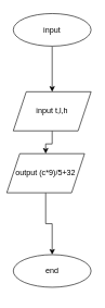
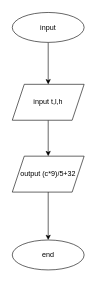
  <mxCell id="0" />
  <mxCell id="1" parent="0" />
  <mxCell id="2" style="edgeStyle=orthogonalEdgeStyle;rounded=0;orthogonalLoop=1;jettySize=auto;html=1;" edge="1" parent="1" source="3" target="6"><mxGeometry relative="1" as="geometry" /></mxCell>
  <mxCell id="3" value="input" style="ellipse;whiteSpace=wrap;html=1;" vertex="1" parent="1"><mxGeometry x="20" y="20" width="120" height="50" as="geometry" /></mxCell>
- <mxCell id="4" value="end" style="ellipse;whiteSpace=wrap;html=1;" vertex="1" parent="1"><mxGeometry x="20" y="390" width="120" height="50" as="geometry" /></mxCell>
+ <mxCell id="4" value="end" style="ellipse;whiteSpace=wrap;html=1;" vertex="1" parent="1"><mxGeometry x="20" y="400" width="120" height="50" as="geometry" /></mxCell>
  <mxCell id="5" style="edgeStyle=orthogonalEdgeStyle;rounded=0;orthogonalLoop=1;jettySize=auto;html=1;" edge="1" parent="1" source="6" target="8"><mxGeometry relative="1" as="geometry" /></mxCell>
  <mxCell id="6" value="input t,l,h" style="shape=parallelogram;perimeter=parallelogramPerimeter;whiteSpace=wrap;html=1;fixedSize=1;" vertex="1" parent="1"><mxGeometry x="20" y="140" width="120" height="60" as="geometry" /></mxCell>
  <mxCell id="7" style="edgeStyle=orthogonalEdgeStyle;rounded=0;orthogonalLoop=1;jettySize=auto;html=1;entryX=0.5;entryY=0;entryDx=0;entryDy=0;" edge="1" parent="1" source="8" target="4"><mxGeometry relative="1" as="geometry" /></mxCell>
- <mxCell id="8" value="output (c*9)/5+32" style="shape=parallelogram;perimeter=parallelogramPerimeter;whiteSpace=wrap;html=1;fixedSize=1;" vertex="1" parent="1"><mxGeometry x="10" y="235" width="120" height="60" as="geometry" /></mxCell>
+ <mxCell id="8" value="output (c*9)/5+32" style="shape=parallelogram;perimeter=parallelogramPerimeter;whiteSpace=wrap;html=1;fixedSize=1;" vertex="1" parent="1"><mxGeometry x="20" y="260" width="120" height="60" as="geometry" /></mxCell>
